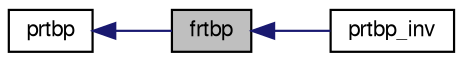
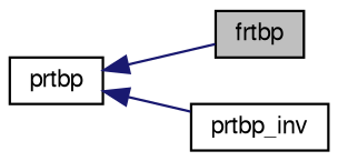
  digraph {
    rankdir=LR
    node [color=black fillcolor=white fontname=FreeSans fontsize=10 shape=record style=filled]
    edge [color=midnightblue dir=back fontname=FreeSans fontsize=10 labelfontname=FreeSans labelfontsize=10 style=solid]
    n1 [fillcolor=grey75 fontcolor=black height=0.2 label=frtbp width=0.4]
    n2 [height=0.2 label=prtbp_inv width=0.4]
    n3 [height=0.2 label=prtbp width=0.4]
-   n1 -> n2
+   n3 -> n2
    n3 -> n1
  }
